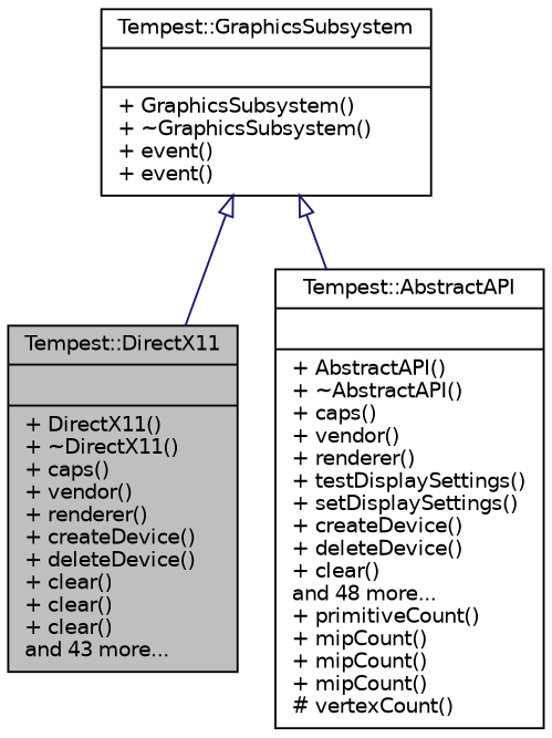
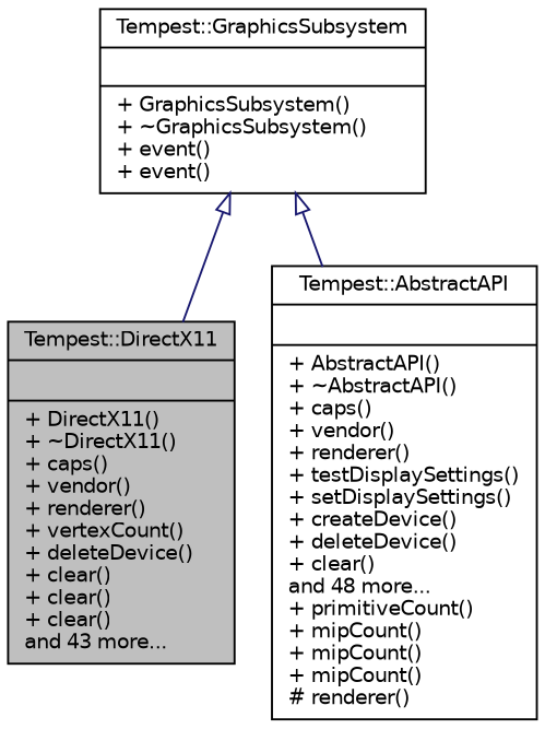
  digraph {
    node [color=black fillcolor=white fontname=Helvetica fontsize=10 shape=record style=filled]
    edge [arrowtail=onormal color=midnightblue dir=back fontname=Helvetica fontsize=10 labelfontname=Helvetica labelfontsize=10 style=solid]
-   n1 [fillcolor=grey75 fontcolor=black height=0.2 label="{Tempest::DirectX11\n||+ DirectX11()\l+ ~DirectX11()\l+ caps()\l+ vendor()\l+ renderer()\l+ createDevice()\l+ deleteDevice()\l+ clear()\l+ clear()\l+ clear()\land 43 more...\l}" width=0.4]
-   n2 [height=0.2 label="{Tempest::AbstractAPI\n||+ AbstractAPI()\l+ ~AbstractAPI()\l+ caps()\l+ vendor()\l+ renderer()\l+ testDisplaySettings()\l+ setDisplaySettings()\l+ createDevice()\l+ deleteDevice()\l+ clear()\land 48 more...\l+ primitiveCount()\l+ mipCount()\l+ mipCount()\l+ mipCount()\l# vertexCount()\l}" width=0.4]
+   n1 [fillcolor=grey75 fontcolor=black height=0.2 label="{Tempest::DirectX11\n||+ DirectX11()\l+ ~DirectX11()\l+ caps()\l+ vendor()\l+ renderer()\l+ vertexCount()\l+ deleteDevice()\l+ clear()\l+ clear()\l+ clear()\land 43 more...\l}" width=0.4]
+   n2 [height=0.2 label="{Tempest::AbstractAPI\n||+ AbstractAPI()\l+ ~AbstractAPI()\l+ caps()\l+ vendor()\l+ renderer()\l+ testDisplaySettings()\l+ setDisplaySettings()\l+ createDevice()\l+ deleteDevice()\l+ clear()\land 48 more...\l+ primitiveCount()\l+ mipCount()\l+ mipCount()\l+ mipCount()\l# renderer()\l}" width=0.4]
    n3 [height=0.2 label="{Tempest::GraphicsSubsystem\n||+ GraphicsSubsystem()\l+ ~GraphicsSubsystem()\l+ event()\l+ event()\l}" width=0.4]
    n3 -> n1
    n3 -> n2
  }
